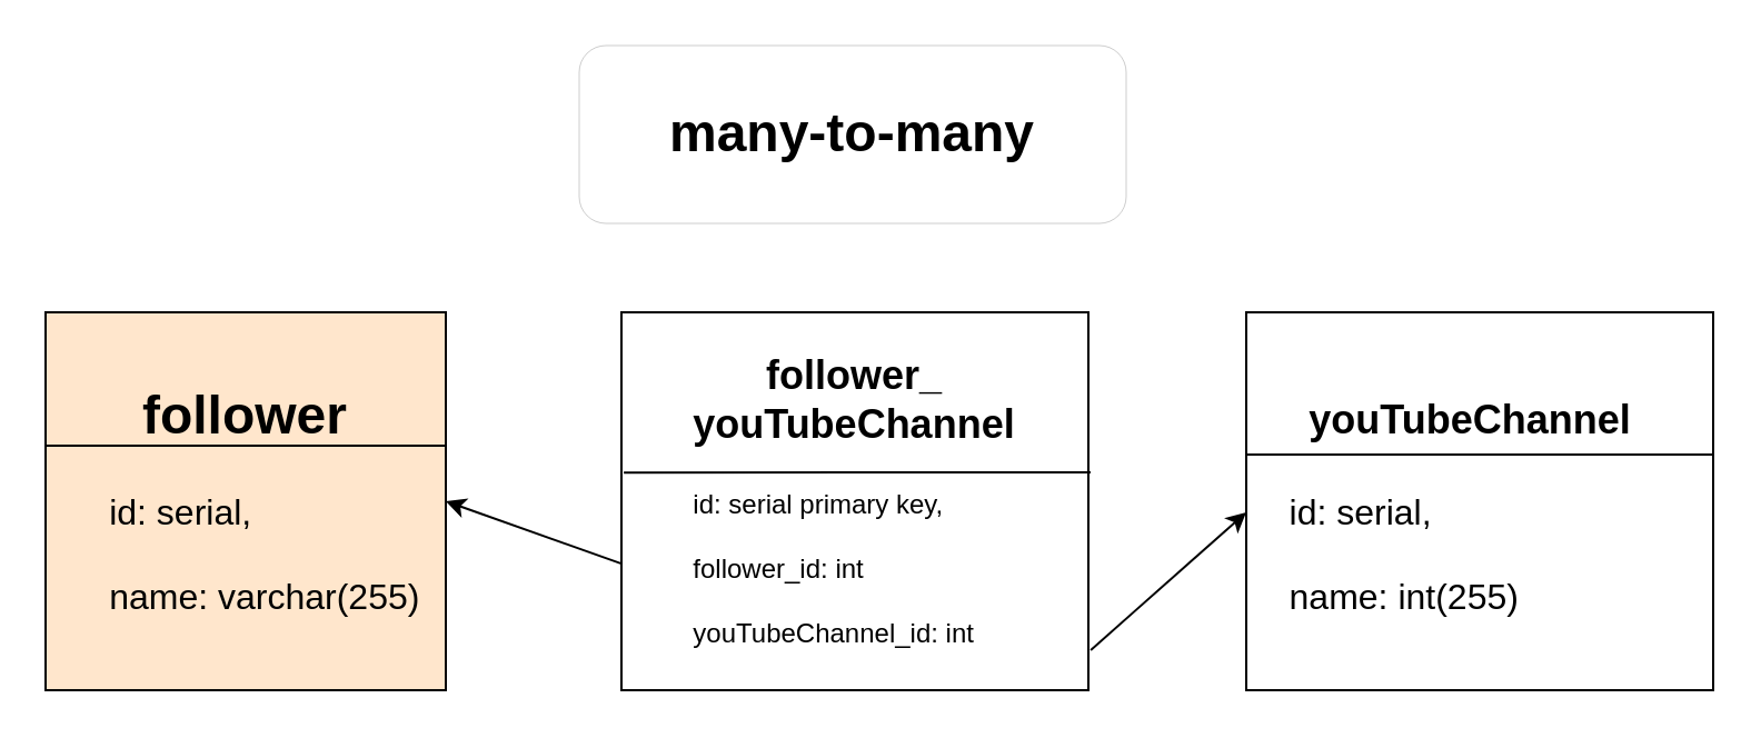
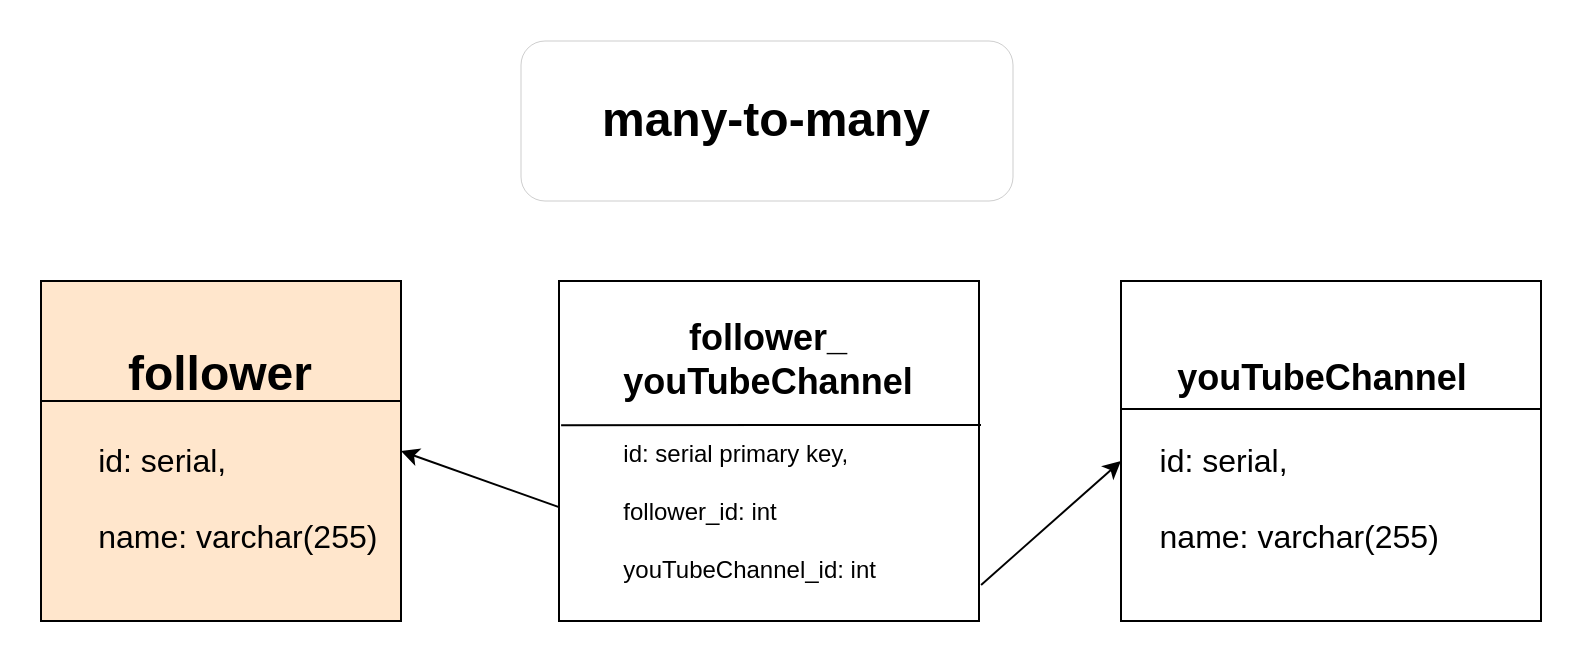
  <mxCell id="0" />
  <mxCell id="1" parent="0" />
- <mxCell id="2" value="&lt;div style=&quot;text-align: center;&quot;&gt;&lt;font style=&quot;&quot;&gt;&lt;b style=&quot;&quot;&gt;&lt;span style=&quot;font-size: 24px;&quot;&gt;&amp;nbsp; &amp;nbsp;&amp;nbsp;&lt;/span&gt;&lt;font style=&quot;font-size: 18px;&quot;&gt;youTubeChannel&lt;/font&gt;&lt;/b&gt;&lt;/font&gt;&lt;/div&gt;&lt;div&gt;&lt;font size=&quot;3&quot;&gt;&lt;br&gt;&lt;/font&gt;&lt;/div&gt;&lt;div&gt;&lt;font size=&quot;3&quot;&gt;&amp;nbsp; &amp;nbsp; id: serial,&lt;/font&gt;&lt;/div&gt;&lt;div&gt;&lt;font size=&quot;3&quot;&gt;&lt;br&gt;&lt;/font&gt;&lt;/div&gt;&lt;div&gt;&lt;font size=&quot;3&quot;&gt;&amp;nbsp; &amp;nbsp; name: int(255)&lt;/font&gt;&lt;/div&gt;" style="rounded=0;whiteSpace=wrap;html=1;align=left;" parent="1" vertex="1"><mxGeometry x="560" y="140" width="210" height="170" as="geometry" /></mxCell>
+ <mxCell id="2" value="&lt;div style=&quot;text-align: center;&quot;&gt;&lt;font style=&quot;&quot;&gt;&lt;b style=&quot;&quot;&gt;&lt;span style=&quot;font-size: 24px;&quot;&gt;&amp;nbsp; &amp;nbsp;&amp;nbsp;&lt;/span&gt;&lt;font style=&quot;font-size: 18px;&quot;&gt;youTubeChannel&lt;/font&gt;&lt;/b&gt;&lt;/font&gt;&lt;/div&gt;&lt;div&gt;&lt;font size=&quot;3&quot;&gt;&lt;br&gt;&lt;/font&gt;&lt;/div&gt;&lt;div&gt;&lt;font size=&quot;3&quot;&gt;&amp;nbsp; &amp;nbsp; id: serial,&lt;/font&gt;&lt;/div&gt;&lt;div&gt;&lt;font size=&quot;3&quot;&gt;&lt;br&gt;&lt;/font&gt;&lt;/div&gt;&lt;div&gt;&lt;font size=&quot;3&quot;&gt;&amp;nbsp; &amp;nbsp; name: varchar(255)&lt;/font&gt;&lt;/div&gt;" style="rounded=0;whiteSpace=wrap;html=1;align=left;" parent="1" vertex="1"><mxGeometry x="560" y="140" width="210" height="170" as="geometry" /></mxCell>
  <mxCell id="3" value="&lt;div&gt;&lt;b style=&quot;&quot;&gt;&lt;font style=&quot;font-size: 18px;&quot;&gt;follower_&lt;/font&gt;&lt;/b&gt;&lt;/div&gt;&lt;div&gt;&lt;b style=&quot;&quot;&gt;&lt;font style=&quot;font-size: 18px;&quot;&gt;youTubeChannel&lt;/font&gt;&lt;/b&gt;&lt;/div&gt;&lt;div style=&quot;text-align: left;&quot;&gt;&lt;font style=&quot;font-size: 15px;&quot; size=&quot;3&quot;&gt;&amp;nbsp; &amp;nbsp;&amp;nbsp;&lt;/font&gt;&lt;/div&gt;&lt;div style=&quot;text-align: left;&quot;&gt;&lt;font style=&quot;font-size: 12px;&quot;&gt;id: serial primary key,&lt;/font&gt;&lt;/div&gt;&lt;div style=&quot;text-align: left;&quot;&gt;&lt;font style=&quot;font-size: 12px;&quot;&gt;&lt;br&gt;&lt;/font&gt;&lt;/div&gt;&lt;div style=&quot;text-align: left;&quot;&gt;&lt;font style=&quot;font-size: 12px;&quot;&gt;follower_id: int&amp;nbsp;&lt;/font&gt;&lt;/div&gt;&lt;div style=&quot;text-align: left;&quot;&gt;&lt;font style=&quot;font-size: 12px;&quot;&gt;&lt;br&gt;&lt;/font&gt;&lt;/div&gt;&lt;div style=&quot;text-align: left;&quot;&gt;&lt;font style=&quot;font-size: 12px;&quot;&gt;youTubeChannel_id: int&amp;nbsp;&lt;/font&gt;&lt;/div&gt;" style="rounded=0;whiteSpace=wrap;html=1;" parent="1" vertex="1"><mxGeometry x="279" y="140" width="210" height="170" as="geometry" /></mxCell>
  <mxCell id="4" value="&lt;div style=&quot;&quot;&gt;&lt;span style=&quot;font-size: 24px;&quot;&gt;&lt;b&gt;follower&lt;/b&gt;&lt;/span&gt;&lt;/div&gt;&lt;div style=&quot;text-align: left;&quot;&gt;&lt;font size=&quot;3&quot;&gt;&lt;br&gt;&lt;/font&gt;&lt;/div&gt;&lt;div style=&quot;text-align: left;&quot;&gt;&lt;font size=&quot;3&quot;&gt;&amp;nbsp; &amp;nbsp; id: serial,&lt;/font&gt;&lt;/div&gt;&lt;div style=&quot;text-align: left;&quot;&gt;&lt;font size=&quot;3&quot;&gt;&lt;br&gt;&lt;/font&gt;&lt;/div&gt;&lt;div style=&quot;text-align: left;&quot;&gt;&lt;font size=&quot;3&quot;&gt;&amp;nbsp; &amp;nbsp; name: varchar(255)&lt;/font&gt;&lt;/div&gt;" style="rounded=0;whiteSpace=wrap;html=1;fillColor=#ffe6cc;" parent="1" vertex="1"><mxGeometry x="20" y="140" width="180" height="170" as="geometry" /></mxCell>
  <mxCell id="5" value="" style="endArrow=none;html=1;rounded=0;fontSize=18;entryX=1;entryY=0.353;entryDx=0;entryDy=0;entryPerimeter=0;" parent="1" target="4" edge="1"><mxGeometry width="50" height="50" relative="1" as="geometry"><mxPoint x="20" y="200" as="sourcePoint" /><mxPoint x="410" y="310" as="targetPoint" /><Array as="points"><mxPoint x="70" y="200" /></Array></mxGeometry></mxCell>
  <mxCell id="6" value="" style="endArrow=none;html=1;rounded=0;fontSize=18;" parent="1" edge="1"><mxGeometry width="50" height="50" relative="1" as="geometry"><mxPoint x="560" y="204" as="sourcePoint" /><mxPoint x="770" y="204" as="targetPoint" /></mxGeometry></mxCell>
  <mxCell id="7" value="" style="endArrow=classic;html=1;rounded=0;fontSize=18;exitX=0;exitY=0.665;exitDx=0;exitDy=0;exitPerimeter=0;entryX=1;entryY=0.5;entryDx=0;entryDy=0;" parent="1" source="3" target="4" edge="1"><mxGeometry width="50" height="50" relative="1" as="geometry"><mxPoint x="360" y="360" as="sourcePoint" /><mxPoint x="410" y="310" as="targetPoint" /></mxGeometry></mxCell>
  <mxCell id="8" value="" style="endArrow=classic;html=1;rounded=0;fontSize=18;exitX=1.005;exitY=0.894;exitDx=0;exitDy=0;exitPerimeter=0;" parent="1" source="3" edge="1"><mxGeometry width="50" height="50" relative="1" as="geometry"><mxPoint x="360" y="360" as="sourcePoint" /><mxPoint x="560" y="230" as="targetPoint" /></mxGeometry></mxCell>
  <mxCell id="9" value="" style="endArrow=none;html=1;rounded=0;fontSize=18;exitX=0.005;exitY=0.424;exitDx=0;exitDy=0;exitPerimeter=0;" parent="1" source="3" edge="1"><mxGeometry width="50" height="50" relative="1" as="geometry"><mxPoint x="280" y="201" as="sourcePoint" /><mxPoint x="490" y="212" as="targetPoint" /></mxGeometry></mxCell>
  <mxCell id="10" value="&lt;b style=&quot;font-size: 24px;&quot;&gt;many-to-many&lt;/b&gt;" style="whiteSpace=wrap;html=1;strokeWidth=0;rounded=1;" vertex="1" parent="1"><mxGeometry x="260" y="20" width="246" height="80" as="geometry" /></mxCell>
